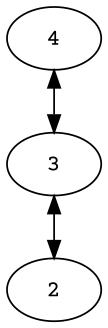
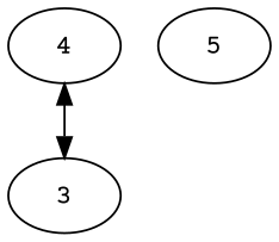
  digraph {
    fontname="Courier Prime"
    rankdir=TB
    node [fontname="Courier Prime"]
    edge [dir=both fontname="Courier Prime"]
-   n1 [label=2]
    n2 [label=3]
    n3 [label=4]
-   n2 -> n1
+   n4 [label=5]
    n3 -> n2
  }
